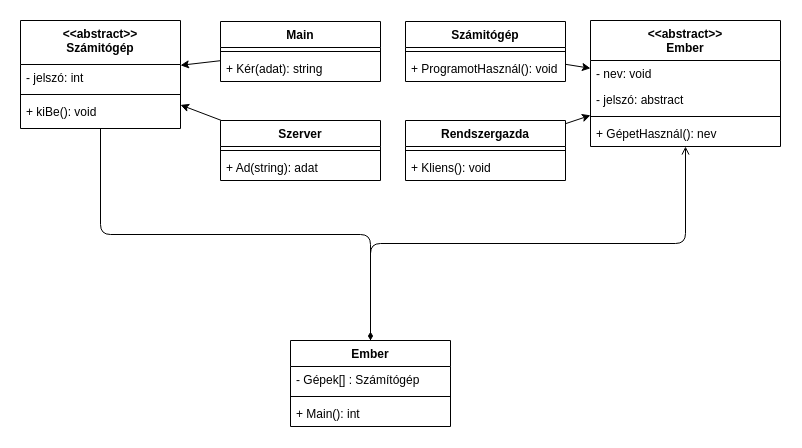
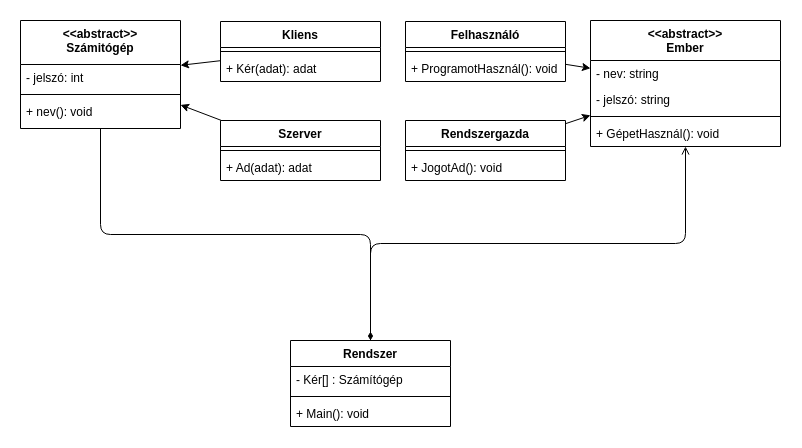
  <mxCell id="0" />
  <mxCell id="1" parent="0" />
  <mxCell id="2" value="" style="endArrow=classic;html=1;" edge="1" parent="1" source="8" target="4"><mxGeometry width="50" height="50" relative="1" as="geometry"><mxPoint x="50" y="259" as="sourcePoint" /><mxPoint x="53.737" y="161" as="targetPoint" /></mxGeometry></mxCell>
  <mxCell id="3" value="" style="endArrow=classic;html=1;" edge="1" parent="1" source="11" target="4"><mxGeometry width="50" height="50" relative="1" as="geometry"><mxPoint x="650" y="210" as="sourcePoint" /><mxPoint x="449.859" y="152" as="targetPoint" /></mxGeometry></mxCell>
  <mxCell id="4" value="&lt;&lt;abstract&gt;&gt;&#10;Számitógép" style="swimlane;fontStyle=1;align=center;verticalAlign=top;childLayout=stackLayout;horizontal=1;startSize=44;horizontalStack=0;resizeParent=1;resizeParentMax=0;resizeLast=0;collapsible=1;marginBottom=0;" vertex="1" parent="1"><mxGeometry x="20" y="20" width="160" height="108" as="geometry" /></mxCell>
  <mxCell id="5" value="- jelszó: int" style="text;strokeColor=none;fillColor=none;align=left;verticalAlign=top;spacingLeft=4;spacingRight=4;overflow=hidden;rotatable=0;points=[[0,0.5],[1,0.5]];portConstraint=eastwest;" vertex="1" parent="4"><mxGeometry y="44" width="160" height="26" as="geometry" /></mxCell>
  <mxCell id="6" value="" style="line;strokeWidth=1;fillColor=none;align=left;verticalAlign=middle;spacingTop=-1;spacingLeft=3;spacingRight=3;rotatable=0;labelPosition=right;points=[];portConstraint=eastwest;" vertex="1" parent="4"><mxGeometry y="70" width="160" height="8" as="geometry" /></mxCell>
- <mxCell id="7" value="+ kiBe(): void" style="text;strokeColor=none;fillColor=none;align=left;verticalAlign=top;spacingLeft=4;spacingRight=4;overflow=hidden;rotatable=0;points=[[0,0.5],[1,0.5]];portConstraint=eastwest;" vertex="1" parent="4"><mxGeometry y="78" width="160" height="30" as="geometry" /></mxCell>
+ <mxCell id="7" value="+ nev(): void" style="text;strokeColor=none;fillColor=none;align=left;verticalAlign=top;spacingLeft=4;spacingRight=4;overflow=hidden;rotatable=0;points=[[0,0.5],[1,0.5]];portConstraint=eastwest;" vertex="1" parent="4"><mxGeometry y="78" width="160" height="30" as="geometry" /></mxCell>
  <mxCell id="8" value="Szerver" style="swimlane;fontStyle=1;align=center;verticalAlign=top;childLayout=stackLayout;horizontal=1;startSize=26;horizontalStack=0;resizeParent=1;resizeParentMax=0;resizeLast=0;collapsible=1;marginBottom=0;" vertex="1" parent="1"><mxGeometry x="220" y="120" width="160" height="60" as="geometry" /></mxCell>
  <mxCell id="9" value="" style="line;strokeWidth=1;fillColor=none;align=left;verticalAlign=middle;spacingTop=-1;spacingLeft=3;spacingRight=3;rotatable=0;labelPosition=right;points=[];portConstraint=eastwest;" vertex="1" parent="8"><mxGeometry y="26" width="160" height="8" as="geometry" /></mxCell>
- <mxCell id="10" value="+ Ad(string): adat" style="text;strokeColor=none;fillColor=none;align=left;verticalAlign=top;spacingLeft=4;spacingRight=4;overflow=hidden;rotatable=0;points=[[0,0.5],[1,0.5]];portConstraint=eastwest;" vertex="1" parent="8"><mxGeometry y="34" width="160" height="26" as="geometry" /></mxCell>
- <mxCell id="11" value="Main" style="swimlane;fontStyle=1;align=center;verticalAlign=top;childLayout=stackLayout;horizontal=1;startSize=26;horizontalStack=0;resizeParent=1;resizeParentMax=0;resizeLast=0;collapsible=1;marginBottom=0;" vertex="1" parent="1"><mxGeometry x="220" y="21" width="160" height="60" as="geometry" /></mxCell>
+ <mxCell id="10" value="+ Ad(adat): adat" style="text;strokeColor=none;fillColor=none;align=left;verticalAlign=top;spacingLeft=4;spacingRight=4;overflow=hidden;rotatable=0;points=[[0,0.5],[1,0.5]];portConstraint=eastwest;" vertex="1" parent="8"><mxGeometry y="34" width="160" height="26" as="geometry" /></mxCell>
+ <mxCell id="11" value="Kliens" style="swimlane;fontStyle=1;align=center;verticalAlign=top;childLayout=stackLayout;horizontal=1;startSize=26;horizontalStack=0;resizeParent=1;resizeParentMax=0;resizeLast=0;collapsible=1;marginBottom=0;" vertex="1" parent="1"><mxGeometry x="220" y="21" width="160" height="60" as="geometry" /></mxCell>
  <mxCell id="12" value="" style="line;strokeWidth=1;fillColor=none;align=left;verticalAlign=middle;spacingTop=-1;spacingLeft=3;spacingRight=3;rotatable=0;labelPosition=right;points=[];portConstraint=eastwest;" vertex="1" parent="11"><mxGeometry y="26" width="160" height="8" as="geometry" /></mxCell>
- <mxCell id="13" value="+ Kér(adat): string" style="text;strokeColor=none;fillColor=none;align=left;verticalAlign=top;spacingLeft=4;spacingRight=4;overflow=hidden;rotatable=0;points=[[0,0.5],[1,0.5]];portConstraint=eastwest;" vertex="1" parent="11"><mxGeometry y="34" width="160" height="26" as="geometry" /></mxCell>
+ <mxCell id="13" value="+ Kér(adat): adat" style="text;strokeColor=none;fillColor=none;align=left;verticalAlign=top;spacingLeft=4;spacingRight=4;overflow=hidden;rotatable=0;points=[[0,0.5],[1,0.5]];portConstraint=eastwest;" vertex="1" parent="11"><mxGeometry y="34" width="160" height="26" as="geometry" /></mxCell>
  <mxCell id="14" value="&lt;&lt;abstract&gt;&gt;&#10;Ember&#10;" style="swimlane;fontStyle=1;align=center;verticalAlign=top;childLayout=stackLayout;horizontal=1;startSize=40;horizontalStack=0;resizeParent=1;resizeParentMax=0;resizeLast=0;collapsible=1;marginBottom=0;" vertex="1" parent="1"><mxGeometry x="590" y="20" width="190" height="126" as="geometry" /></mxCell>
- <mxCell id="15" value="- nev: void" style="text;strokeColor=none;fillColor=none;align=left;verticalAlign=top;spacingLeft=4;spacingRight=4;overflow=hidden;rotatable=0;points=[[0,0.5],[1,0.5]];portConstraint=eastwest;" vertex="1" parent="14"><mxGeometry y="40" width="190" height="26" as="geometry" /></mxCell>
- <mxCell id="16" value="- jelszó: abstract" style="text;strokeColor=none;fillColor=none;align=left;verticalAlign=top;spacingLeft=4;spacingRight=4;overflow=hidden;rotatable=0;points=[[0,0.5],[1,0.5]];portConstraint=eastwest;" vertex="1" parent="14"><mxGeometry y="66" width="190" height="26" as="geometry" /></mxCell>
+ <mxCell id="15" value="- nev: string" style="text;strokeColor=none;fillColor=none;align=left;verticalAlign=top;spacingLeft=4;spacingRight=4;overflow=hidden;rotatable=0;points=[[0,0.5],[1,0.5]];portConstraint=eastwest;" vertex="1" parent="14"><mxGeometry y="40" width="190" height="26" as="geometry" /></mxCell>
+ <mxCell id="16" value="- jelszó: string" style="text;strokeColor=none;fillColor=none;align=left;verticalAlign=top;spacingLeft=4;spacingRight=4;overflow=hidden;rotatable=0;points=[[0,0.5],[1,0.5]];portConstraint=eastwest;" vertex="1" parent="14"><mxGeometry y="66" width="190" height="26" as="geometry" /></mxCell>
  <mxCell id="17" value="" style="line;strokeWidth=1;fillColor=none;align=left;verticalAlign=middle;spacingTop=-1;spacingLeft=3;spacingRight=3;rotatable=0;labelPosition=right;points=[];portConstraint=eastwest;" vertex="1" parent="14"><mxGeometry y="92" width="190" height="8" as="geometry" /></mxCell>
- <mxCell id="18" value="+ GépetHasznál(): nev" style="text;strokeColor=none;fillColor=none;align=left;verticalAlign=top;spacingLeft=4;spacingRight=4;overflow=hidden;rotatable=0;points=[[0,0.5],[1,0.5]];portConstraint=eastwest;" vertex="1" parent="14"><mxGeometry y="100" width="190" height="26" as="geometry" /></mxCell>
+ <mxCell id="18" value="+ GépetHasznál(): void" style="text;strokeColor=none;fillColor=none;align=left;verticalAlign=top;spacingLeft=4;spacingRight=4;overflow=hidden;rotatable=0;points=[[0,0.5],[1,0.5]];portConstraint=eastwest;" vertex="1" parent="14"><mxGeometry y="100" width="190" height="26" as="geometry" /></mxCell>
  <mxCell id="19" value="Rendszergazda" style="swimlane;fontStyle=1;align=center;verticalAlign=top;childLayout=stackLayout;horizontal=1;startSize=26;horizontalStack=0;resizeParent=1;resizeParentMax=0;resizeLast=0;collapsible=1;marginBottom=0;" vertex="1" parent="1"><mxGeometry x="405" y="120" width="160" height="60" as="geometry" /></mxCell>
  <mxCell id="20" value="" style="line;strokeWidth=1;fillColor=none;align=left;verticalAlign=middle;spacingTop=-1;spacingLeft=3;spacingRight=3;rotatable=0;labelPosition=right;points=[];portConstraint=eastwest;" vertex="1" parent="19"><mxGeometry y="26" width="160" height="8" as="geometry" /></mxCell>
- <mxCell id="21" value="+ Kliens(): void" style="text;strokeColor=none;fillColor=none;align=left;verticalAlign=top;spacingLeft=4;spacingRight=4;overflow=hidden;rotatable=0;points=[[0,0.5],[1,0.5]];portConstraint=eastwest;" vertex="1" parent="19"><mxGeometry y="34" width="160" height="26" as="geometry" /></mxCell>
- <mxCell id="22" value="Számitógép" style="swimlane;fontStyle=1;align=center;verticalAlign=top;childLayout=stackLayout;horizontal=1;startSize=26;horizontalStack=0;resizeParent=1;resizeParentMax=0;resizeLast=0;collapsible=1;marginBottom=0;" vertex="1" parent="1"><mxGeometry x="405" y="21" width="160" height="60" as="geometry" /></mxCell>
+ <mxCell id="21" value="+ JogotAd(): void" style="text;strokeColor=none;fillColor=none;align=left;verticalAlign=top;spacingLeft=4;spacingRight=4;overflow=hidden;rotatable=0;points=[[0,0.5],[1,0.5]];portConstraint=eastwest;" vertex="1" parent="19"><mxGeometry y="34" width="160" height="26" as="geometry" /></mxCell>
+ <mxCell id="22" value="Felhasználó" style="swimlane;fontStyle=1;align=center;verticalAlign=top;childLayout=stackLayout;horizontal=1;startSize=26;horizontalStack=0;resizeParent=1;resizeParentMax=0;resizeLast=0;collapsible=1;marginBottom=0;" vertex="1" parent="1"><mxGeometry x="405" y="21" width="160" height="60" as="geometry" /></mxCell>
  <mxCell id="23" value="" style="line;strokeWidth=1;fillColor=none;align=left;verticalAlign=middle;spacingTop=-1;spacingLeft=3;spacingRight=3;rotatable=0;labelPosition=right;points=[];portConstraint=eastwest;" vertex="1" parent="22"><mxGeometry y="26" width="160" height="8" as="geometry" /></mxCell>
  <mxCell id="24" value="+ ProgramotHasznál(): void" style="text;strokeColor=none;fillColor=none;align=left;verticalAlign=top;spacingLeft=4;spacingRight=4;overflow=hidden;rotatable=0;points=[[0,0.5],[1,0.5]];portConstraint=eastwest;" vertex="1" parent="22"><mxGeometry y="34" width="160" height="26" as="geometry" /></mxCell>
  <mxCell id="25" value="" style="endArrow=classic;html=1;" edge="1" parent="1" source="22" target="14"><mxGeometry width="50" height="50" relative="1" as="geometry"><mxPoint x="320" y="265" as="sourcePoint" /><mxPoint x="370" y="215" as="targetPoint" /></mxGeometry></mxCell>
  <mxCell id="26" value="" style="endArrow=classic;html=1;" edge="1" parent="1" source="19" target="14"><mxGeometry width="50" height="50" relative="1" as="geometry"><mxPoint x="529.766" y="279.5" as="sourcePoint" /><mxPoint x="788.5" y="128.093" as="targetPoint" /></mxGeometry></mxCell>
- <mxCell id="27" value="Ember" style="swimlane;fontStyle=1;align=center;verticalAlign=top;childLayout=stackLayout;horizontal=1;startSize=26;horizontalStack=0;resizeParent=1;resizeParentMax=0;resizeLast=0;collapsible=1;marginBottom=0;" vertex="1" parent="1"><mxGeometry x="290" y="340" width="160" height="86" as="geometry" /></mxCell>
- <mxCell id="28" value="- Gépek[] : Számítógép" style="text;strokeColor=none;fillColor=none;align=left;verticalAlign=top;spacingLeft=4;spacingRight=4;overflow=hidden;rotatable=0;points=[[0,0.5],[1,0.5]];portConstraint=eastwest;" vertex="1" parent="27"><mxGeometry y="26" width="160" height="26" as="geometry" /></mxCell>
+ <mxCell id="27" value="Rendszer" style="swimlane;fontStyle=1;align=center;verticalAlign=top;childLayout=stackLayout;horizontal=1;startSize=26;horizontalStack=0;resizeParent=1;resizeParentMax=0;resizeLast=0;collapsible=1;marginBottom=0;" vertex="1" parent="1"><mxGeometry x="290" y="340" width="160" height="86" as="geometry" /></mxCell>
+ <mxCell id="28" value="- Kér[] : Számítógép" style="text;strokeColor=none;fillColor=none;align=left;verticalAlign=top;spacingLeft=4;spacingRight=4;overflow=hidden;rotatable=0;points=[[0,0.5],[1,0.5]];portConstraint=eastwest;" vertex="1" parent="27"><mxGeometry y="26" width="160" height="26" as="geometry" /></mxCell>
  <mxCell id="29" value="" style="line;strokeWidth=1;fillColor=none;align=left;verticalAlign=middle;spacingTop=-1;spacingLeft=3;spacingRight=3;rotatable=0;labelPosition=right;points=[];portConstraint=eastwest;" vertex="1" parent="27"><mxGeometry y="52" width="160" height="8" as="geometry" /></mxCell>
- <mxCell id="30" value="+ Main(): int" style="text;strokeColor=none;fillColor=none;align=left;verticalAlign=top;spacingLeft=4;spacingRight=4;overflow=hidden;rotatable=0;points=[[0,0.5],[1,0.5]];portConstraint=eastwest;" vertex="1" parent="27"><mxGeometry y="60" width="160" height="26" as="geometry" /></mxCell>
+ <mxCell id="30" value="+ Main(): void" style="text;strokeColor=none;fillColor=none;align=left;verticalAlign=top;spacingLeft=4;spacingRight=4;overflow=hidden;rotatable=0;points=[[0,0.5],[1,0.5]];portConstraint=eastwest;" vertex="1" parent="27"><mxGeometry y="60" width="160" height="26" as="geometry" /></mxCell>
  <mxCell id="31" value="" style="endArrow=open;html=1;endFill=0;edgeStyle=elbowEdgeStyle;elbow=vertical;" edge="1" parent="1" source="27" target="14"><mxGeometry width="50" height="50" relative="1" as="geometry"><mxPoint x="415" y="160" as="sourcePoint" /><mxPoint x="390" y="160" as="targetPoint" /></mxGeometry></mxCell>
  <mxCell id="32" value="" style="endArrow=diamondThin;html=1;endFill=1;edgeStyle=elbowEdgeStyle;elbow=vertical;" edge="1" parent="1" source="4" target="27"><mxGeometry width="50" height="50" relative="1" as="geometry"><mxPoint x="425" y="170" as="sourcePoint" /><mxPoint x="400" y="170" as="targetPoint" /></mxGeometry></mxCell>
